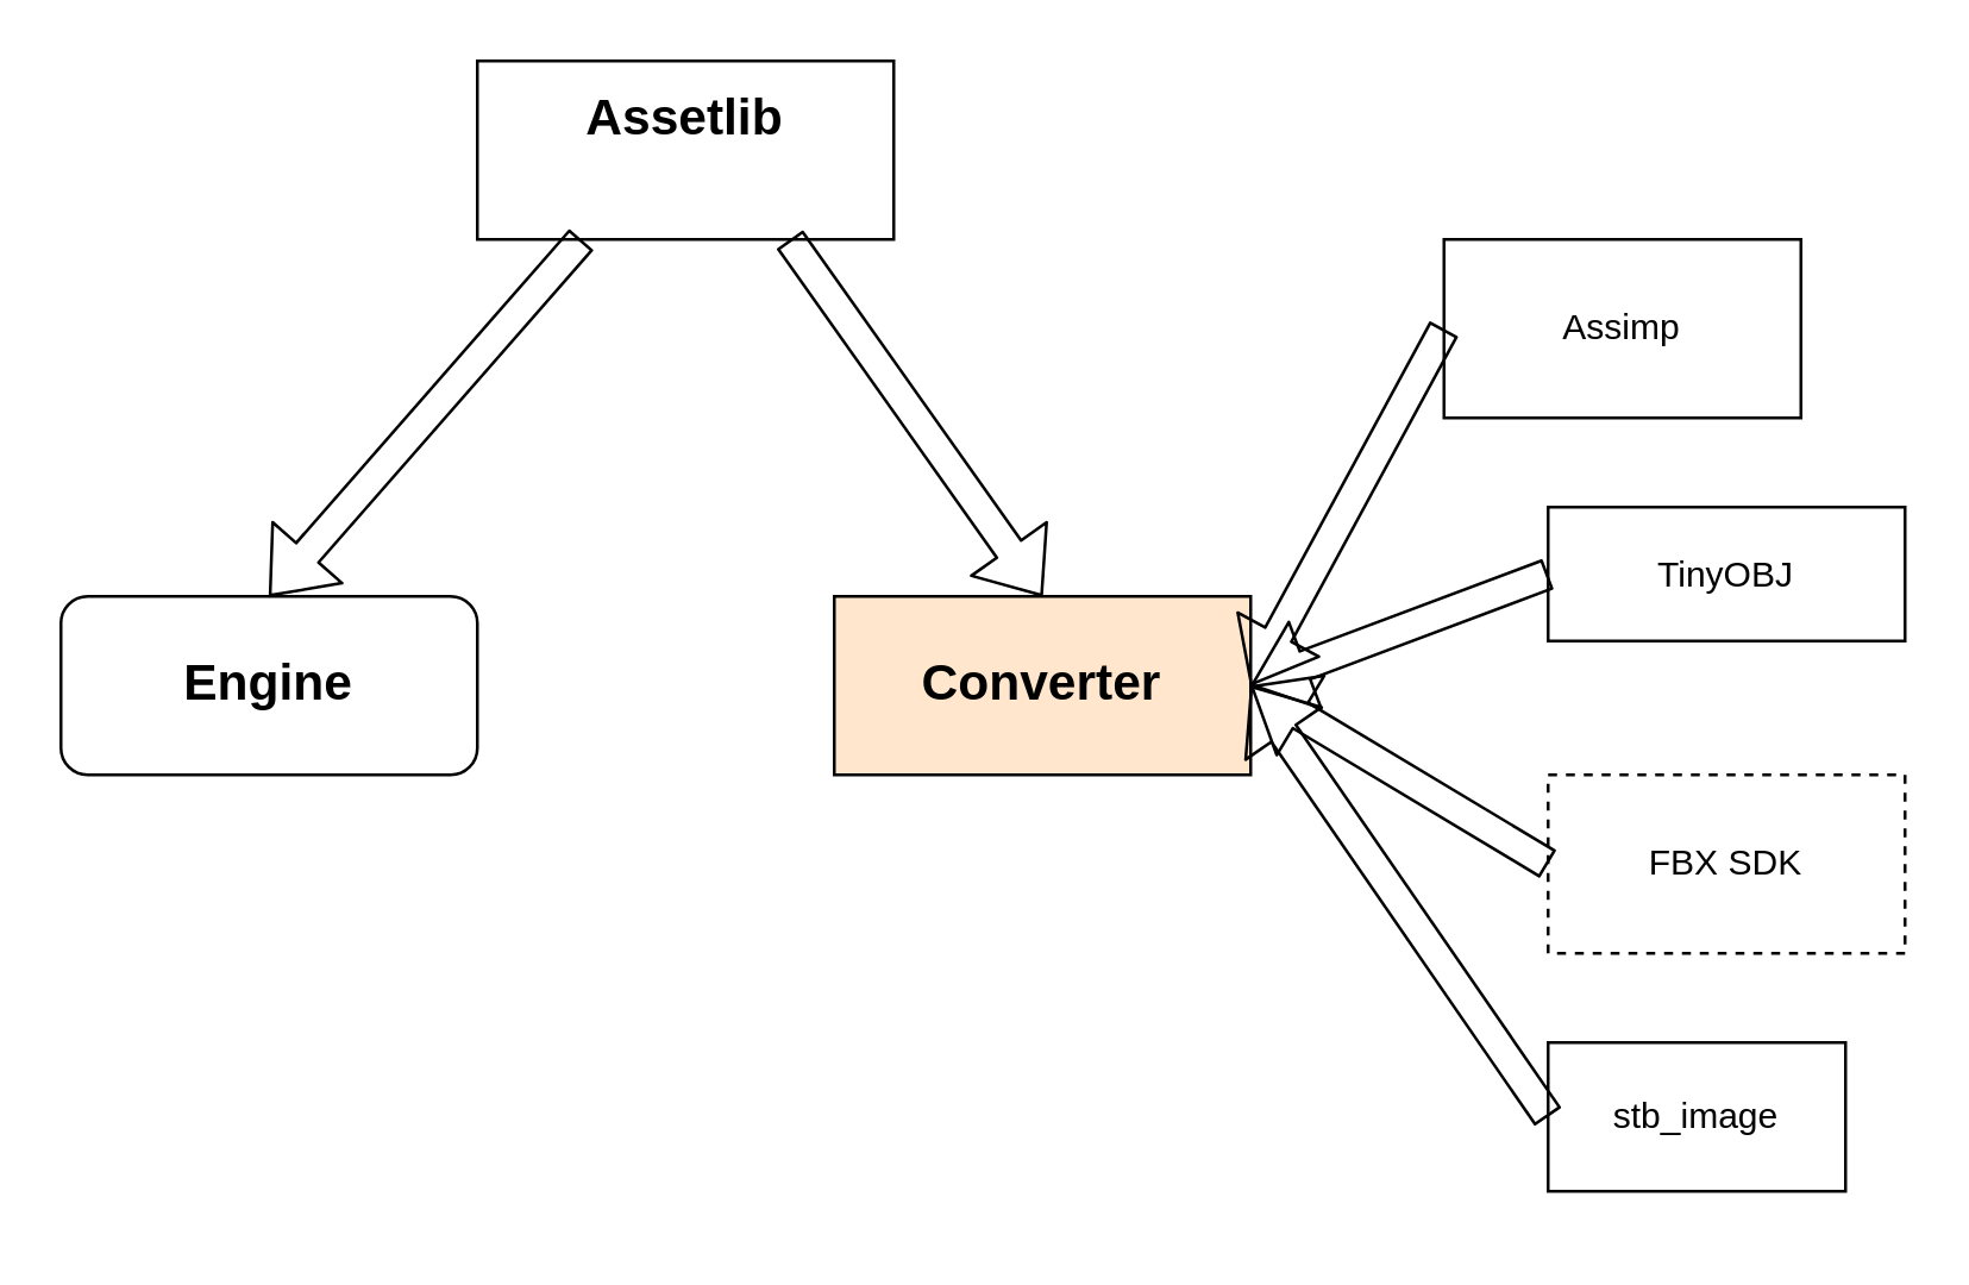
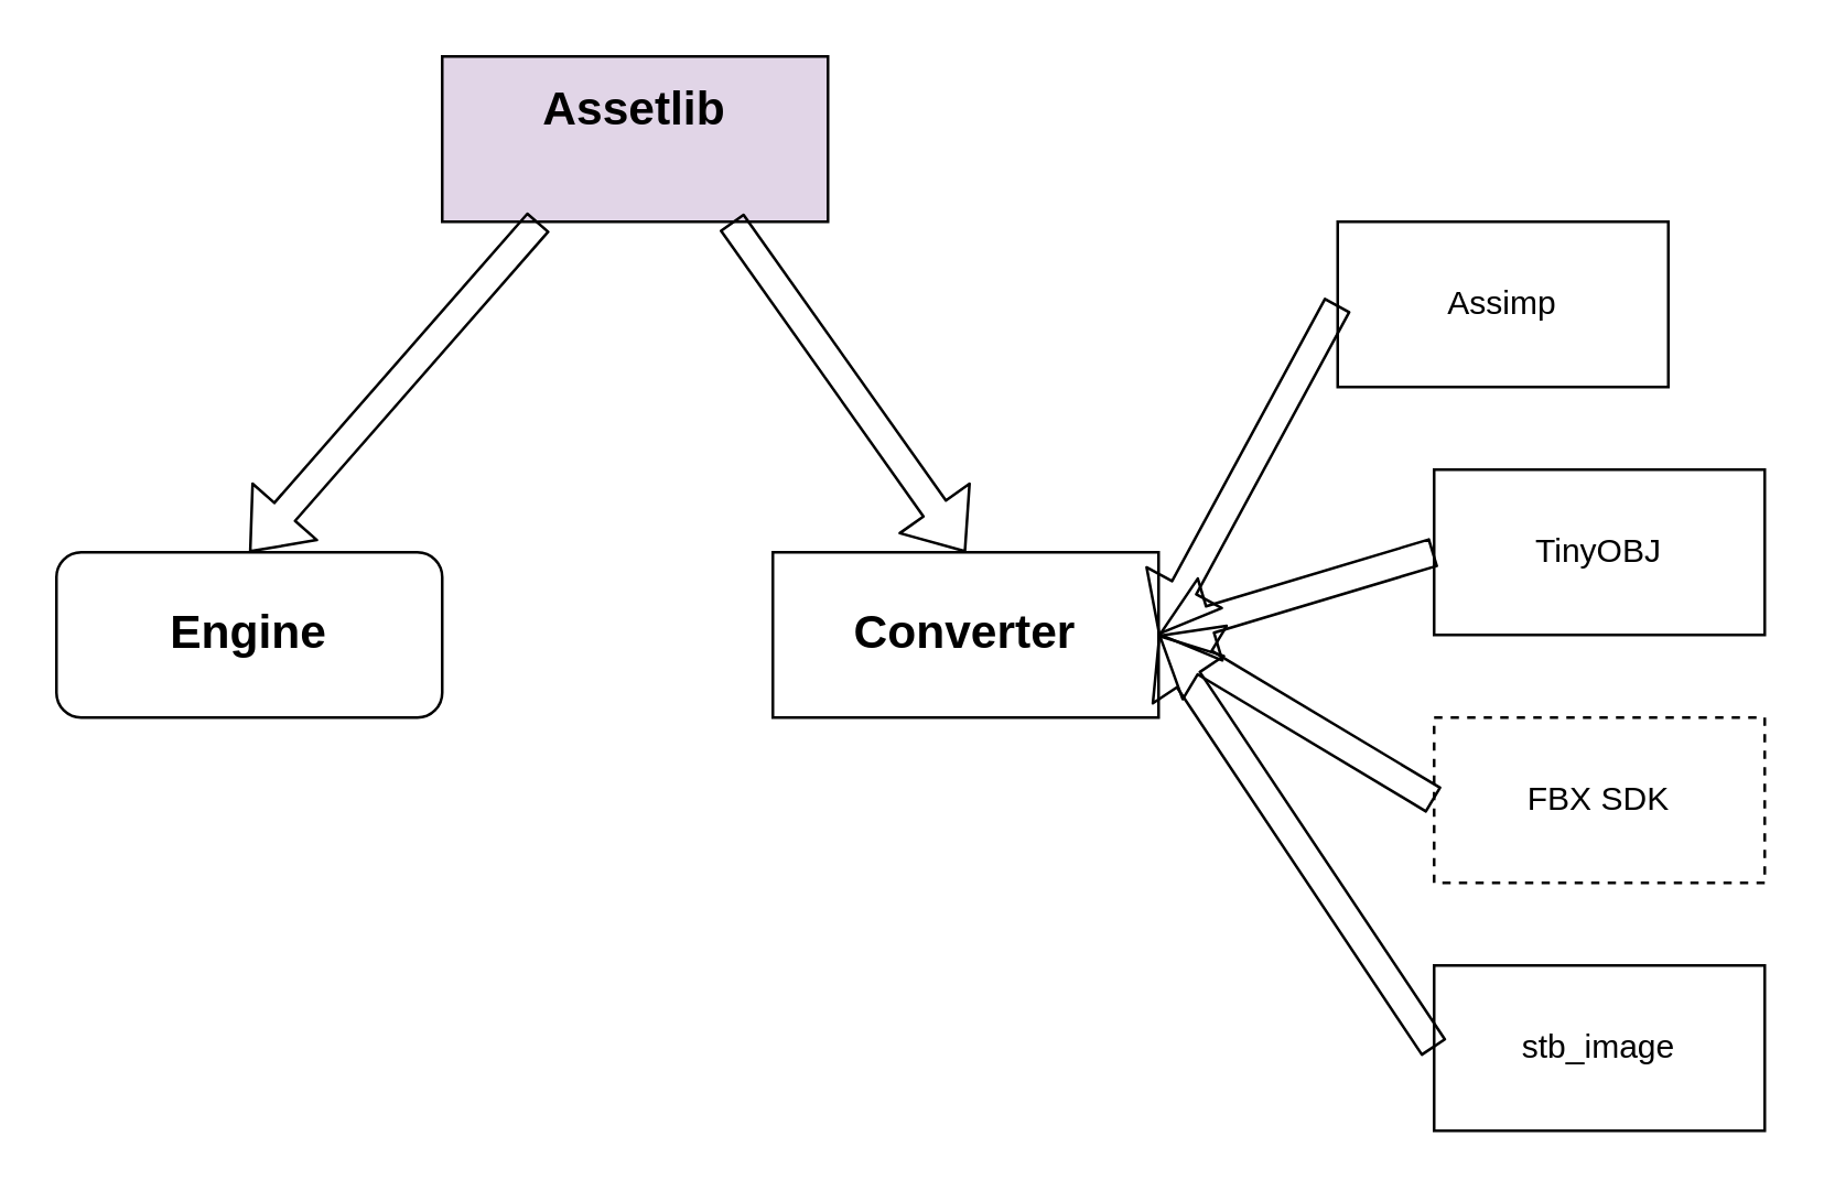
  <mxCell id="0" />
  <mxCell id="1" parent="0" />
- <mxCell id="2" value="&lt;b style=&quot;font-size: 17px&quot;&gt;&lt;font style=&quot;font-size: 17px&quot;&gt;Assetlib&lt;br&gt;&lt;br&gt;&lt;/font&gt;&lt;/b&gt;" style="rounded=0;whiteSpace=wrap;html=1;" vertex="1" parent="1"><mxGeometry x="160" y="20" width="140" height="60" as="geometry" /></mxCell>
+ <mxCell id="2" value="&lt;b style=&quot;font-size: 17px&quot;&gt;&lt;font style=&quot;font-size: 17px&quot;&gt;Assetlib&lt;br&gt;&lt;br&gt;&lt;/font&gt;&lt;/b&gt;" style="rounded=0;whiteSpace=wrap;html=1;fillColor=#e1d5e7;" vertex="1" parent="1"><mxGeometry x="160" y="20" width="140" height="60" as="geometry" /></mxCell>
  <mxCell id="3" value="&lt;b style=&quot;font-size: 17px&quot;&gt;&lt;font style=&quot;font-size: 17px&quot;&gt;Engine&lt;br&gt;&lt;/font&gt;&lt;/b&gt;" style="whiteSpace=wrap;html=1;rounded=1;" vertex="1" parent="1"><mxGeometry x="20" y="200" width="140" height="60" as="geometry" /></mxCell>
- <mxCell id="4" value="&lt;b style=&quot;font-size: 17px&quot;&gt;&lt;font style=&quot;font-size: 17px&quot;&gt;Converter&lt;br&gt;&lt;/font&gt;&lt;/b&gt;" style="rounded=0;whiteSpace=wrap;html=1;fillColor=#ffe6cc;" vertex="1" parent="1"><mxGeometry x="280" y="200" width="140" height="60" as="geometry" /></mxCell>
+ <mxCell id="4" value="&lt;b style=&quot;font-size: 17px&quot;&gt;&lt;font style=&quot;font-size: 17px&quot;&gt;Converter&lt;br&gt;&lt;/font&gt;&lt;/b&gt;" style="rounded=0;whiteSpace=wrap;html=1;" vertex="1" parent="1"><mxGeometry x="280" y="200" width="140" height="60" as="geometry" /></mxCell>
  <mxCell id="5" value="" style="shape=flexArrow;endArrow=classic;html=1;entryX=0.5;entryY=0;entryDx=0;entryDy=0;" edge="1" parent="1" target="3"><mxGeometry width="50" height="50" relative="1" as="geometry"><mxPoint x="195" y="80" as="sourcePoint" /><mxPoint x="270" y="210" as="targetPoint" /></mxGeometry></mxCell>
  <mxCell id="6" value="" style="shape=flexArrow;endArrow=classic;html=1;exitX=0.75;exitY=1;exitDx=0;exitDy=0;entryX=0.5;entryY=0;entryDx=0;entryDy=0;" edge="1" parent="1" source="2" target="4"><mxGeometry width="50" height="50" relative="1" as="geometry"><mxPoint x="250" y="120" as="sourcePoint" /><mxPoint x="300" y="70" as="targetPoint" /><Array as="points" /></mxGeometry></mxCell>
  <mxCell id="7" value="Assimp" style="rounded=0;whiteSpace=wrap;html=1;" vertex="1" parent="1"><mxGeometry x="485" y="80" width="120" height="60" as="geometry" /></mxCell>
- <mxCell id="8" value="TinyOBJ" style="rounded=0;whiteSpace=wrap;html=1;" vertex="1" parent="1"><mxGeometry x="520" y="170" width="120" height="45" as="geometry" /></mxCell>
+ <mxCell id="8" value="TinyOBJ" style="rounded=0;whiteSpace=wrap;html=1;" vertex="1" parent="1"><mxGeometry x="520" y="170" width="120" height="60" as="geometry" /></mxCell>
  <mxCell id="9" value="FBX SDK" style="rounded=0;whiteSpace=wrap;html=1;dashed=1;" vertex="1" parent="1"><mxGeometry x="520" y="260" width="120" height="60" as="geometry" /></mxCell>
- <mxCell id="10" value="stb_image" style="rounded=0;whiteSpace=wrap;html=1;" vertex="1" parent="1"><mxGeometry x="520" y="350" width="100" height="50" as="geometry" /></mxCell>
+ <mxCell id="10" value="stb_image" style="rounded=0;whiteSpace=wrap;html=1;" vertex="1" parent="1"><mxGeometry x="520" y="350" width="120" height="60" as="geometry" /></mxCell>
  <mxCell id="11" value="" style="shape=flexArrow;endArrow=classic;html=1;exitX=0;exitY=0.5;exitDx=0;exitDy=0;entryX=1;entryY=0.5;entryDx=0;entryDy=0;" edge="1" parent="1" source="7" target="4"><mxGeometry width="50" height="50" relative="1" as="geometry"><mxPoint x="220" y="160" as="sourcePoint" /><mxPoint x="270" y="110" as="targetPoint" /></mxGeometry></mxCell>
  <mxCell id="12" value="" style="shape=flexArrow;endArrow=classic;html=1;exitX=0;exitY=0.5;exitDx=0;exitDy=0;entryX=1;entryY=0.5;entryDx=0;entryDy=0;" edge="1" parent="1" source="8" target="4"><mxGeometry width="50" height="50" relative="1" as="geometry"><mxPoint x="220" y="160" as="sourcePoint" /><mxPoint x="270" y="110" as="targetPoint" /></mxGeometry></mxCell>
  <mxCell id="13" value="" style="shape=flexArrow;endArrow=classic;html=1;exitX=0;exitY=0.5;exitDx=0;exitDy=0;entryX=1;entryY=0.5;entryDx=0;entryDy=0;" edge="1" parent="1" source="9" target="4"><mxGeometry width="50" height="50" relative="1" as="geometry"><mxPoint x="380" y="350" as="sourcePoint" /><mxPoint x="430" y="300" as="targetPoint" /></mxGeometry></mxCell>
  <mxCell id="14" value="" style="shape=flexArrow;endArrow=classic;html=1;exitX=0;exitY=0.5;exitDx=0;exitDy=0;" edge="1" parent="1" source="10"><mxGeometry width="50" height="50" relative="1" as="geometry"><mxPoint x="400" y="390" as="sourcePoint" /><mxPoint x="420" y="230" as="targetPoint" /></mxGeometry></mxCell>
